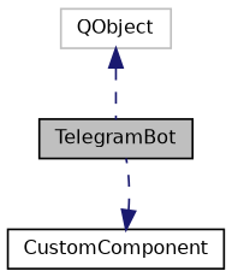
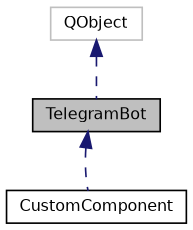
  digraph {
    node [color=black fillcolor=white fontname=Helvetica fontsize=10 shape=record style=filled]
    edge [color=midnightblue dir=back fontname=Helvetica fontsize=10 labelfontname=Helvetica labelfontsize=10 style=dashed]
    n1 [fillcolor=grey75 fontcolor=black height=0.2 label=TelegramBot width=0.4]
    n2 [height=0.2 label=CustomComponent width=0.4]
    n3 [color=grey75 height=0.2 label=QObject width=0.4]
-   n2 -> n1
+   n1 -> n2
    n3 -> n1
  }
